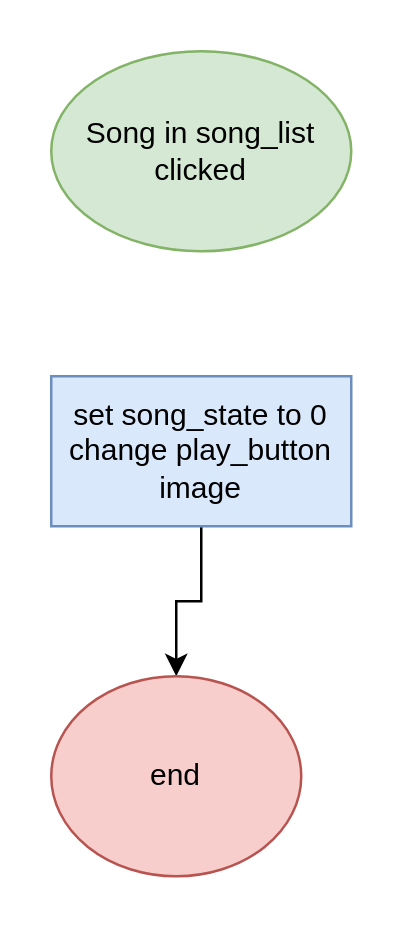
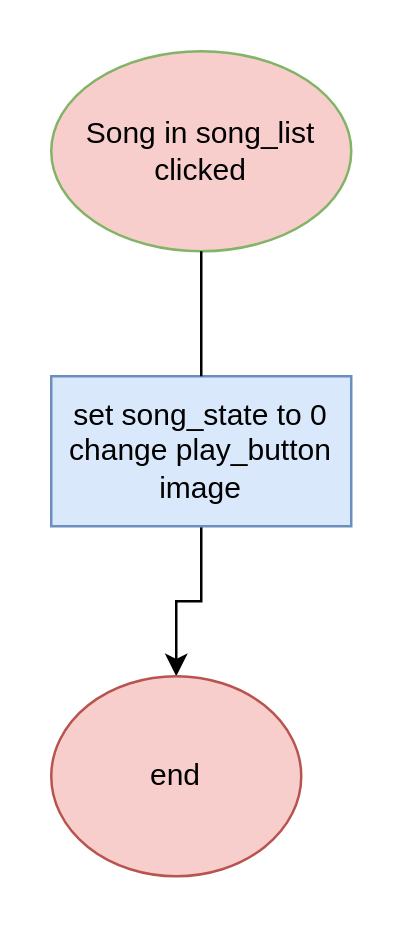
  <mxCell id="0" />
  <mxCell id="1" parent="0" />
  <mxCell id="2" style="edgeStyle=orthogonalEdgeStyle;rounded=0;orthogonalLoop=1;jettySize=auto;html=1;exitX=0.5;exitY=1;exitDx=0;exitDy=0;startArrow=none;" edge="1" parent="1" source="5" target="4"><mxGeometry relative="1" as="geometry" /></mxCell>
- <mxCell id="3" value="Song in song_list clicked" style="ellipse;whiteSpace=wrap;html=1;fillColor=#d5e8d4;strokeColor=#82b366;" vertex="1" parent="1"><mxGeometry x="20" y="20" width="120" height="80" as="geometry" /></mxCell>
+ <mxCell id="3" value="Song in song_list clicked" style="ellipse;whiteSpace=wrap;html=1;fillColor=#f8cecc;strokeColor=#82b366;" vertex="1" parent="1"><mxGeometry x="20" y="20" width="120" height="80" as="geometry" /></mxCell>
  <mxCell id="4" value="end" style="ellipse;whiteSpace=wrap;html=1;fillColor=#f8cecc;strokeColor=#b85450;" vertex="1" parent="1"><mxGeometry x="20" y="270" width="100" height="80" as="geometry" /></mxCell>
  <mxCell id="5" value="set song_state to 0&lt;br&gt;change play_button image" style="rounded=0;whiteSpace=wrap;html=1;fillColor=#dae8fc;strokeColor=#6c8ebf;" vertex="1" parent="1"><mxGeometry x="20" y="150" width="120" height="60" as="geometry" /></mxCell>
+ <mxCell id="6" value="" style="edgeStyle=orthogonalEdgeStyle;rounded=0;orthogonalLoop=1;jettySize=auto;html=1;exitX=0.5;exitY=1;exitDx=0;exitDy=0;endArrow=none;" edge="1" parent="1" source="3" target="5"><mxGeometry relative="1" as="geometry"><mxPoint x="80" y="100" as="sourcePoint" /><mxPoint x="80" y="400" as="targetPoint" /></mxGeometry></mxCell>
